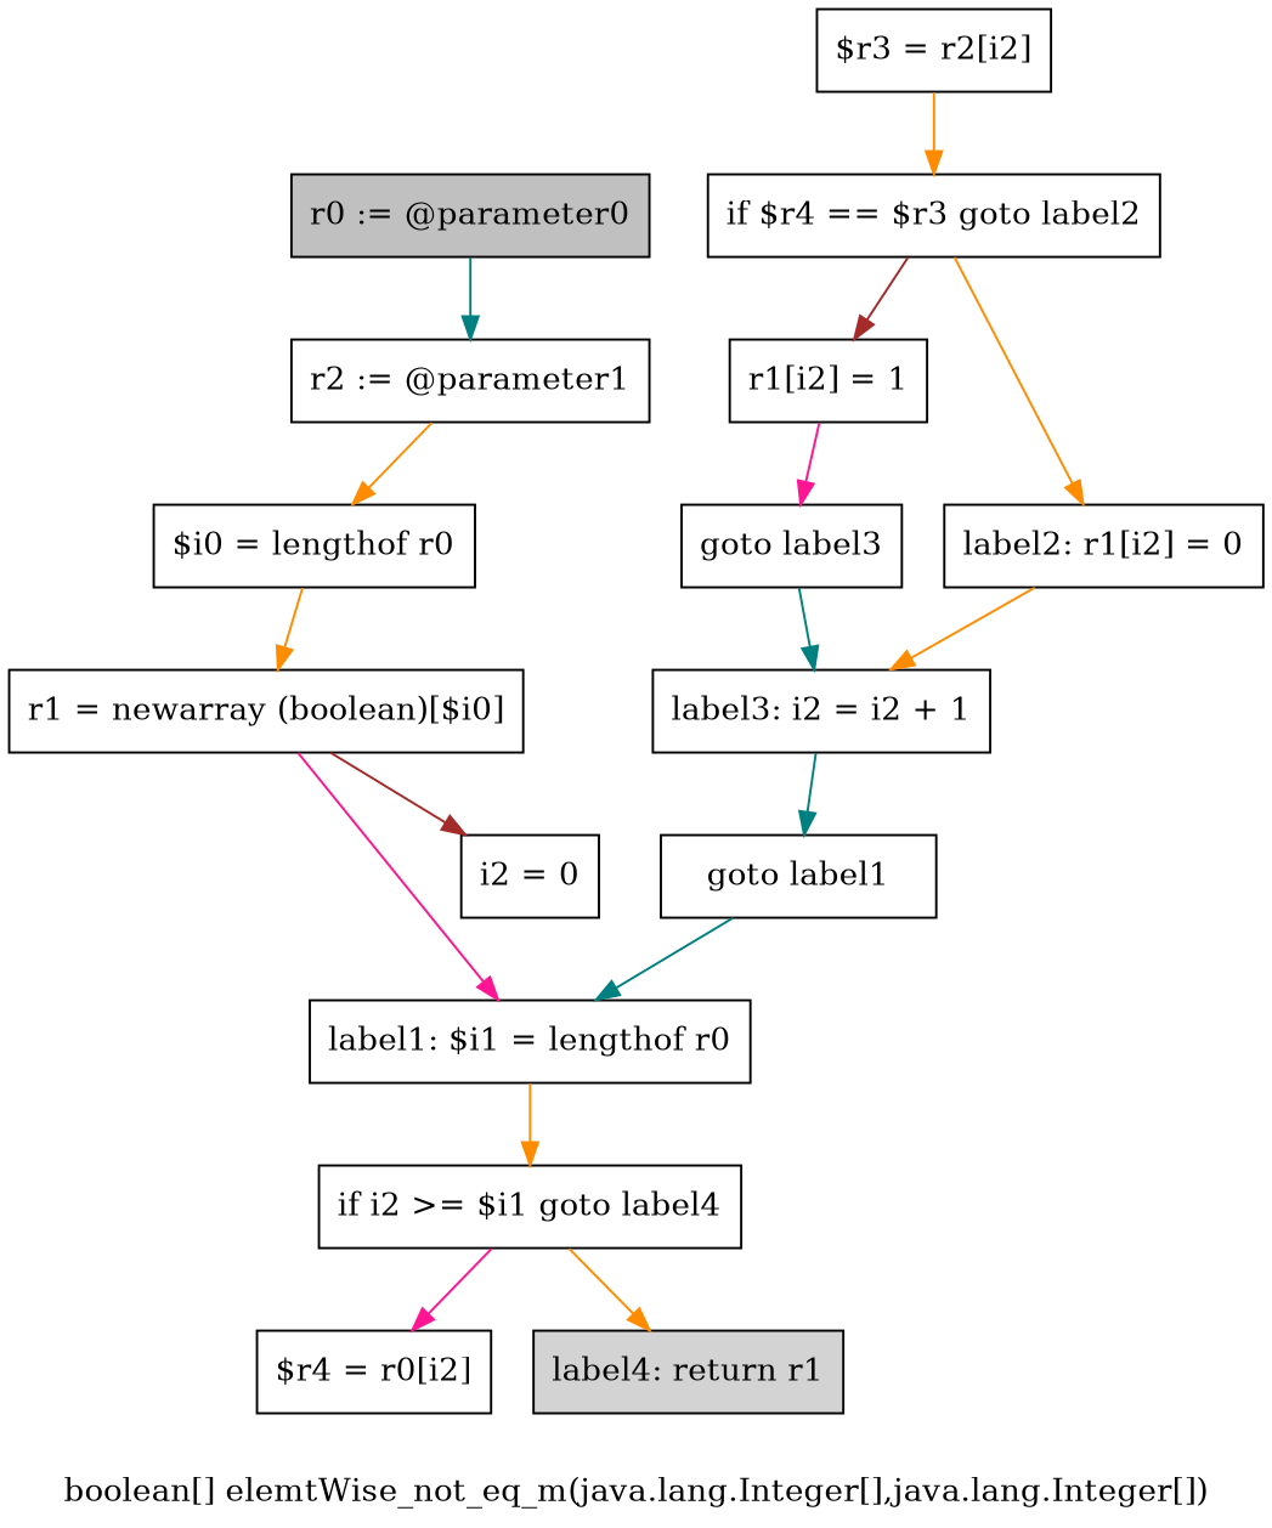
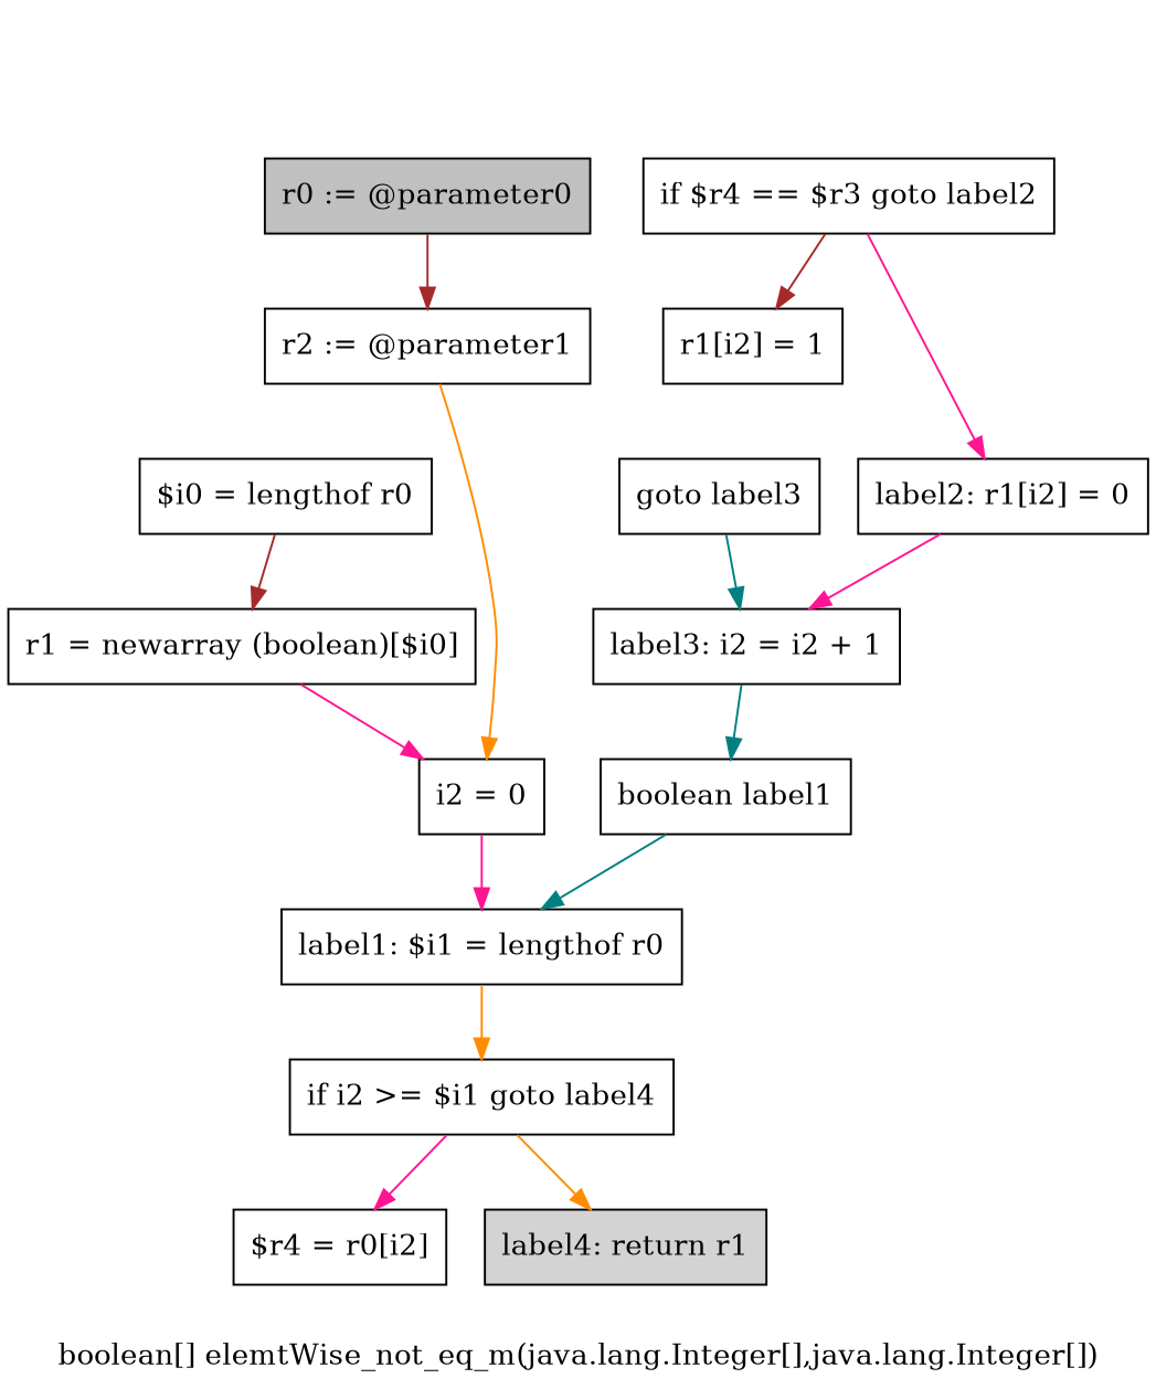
  digraph {
    label="boolean[] elemtWise_not_eq_m(java.lang.Integer[],java.lang.Integer[])"
    node [shape=box]
    edge [color=darkorange]
    n1 [fillcolor=gray label="r0 := @parameter0" style=filled]
    n2 [label="r2 := @parameter1"]
    n3 [label="$i0 = lengthof r0"]
    n4 [label="r1 = newarray (boolean)[$i0]"]
    n5 [label="i2 = 0"]
    n6 [label="label1: $i1 = lengthof r0"]
    n7 [label="if i2 >= $i1 goto label4"]
    n8 [label="$r4 = r0[i2]"]
    n9 [fillcolor=lightgray label="label4: return r1" style=filled]
-   n10 [label="$r3 = r2[i2]"]
    n11 [label="if $r4 == $r3 goto label2"]
    n12 [label="r1[i2] = 1"]
    n13 [label="label2: r1[i2] = 0"]
    n14 [label="goto label3"]
    n15 [label="label3: i2 = i2 + 1"]
-   n16 [label="goto label1"]
-   n1 -> n2 [color=teal]
-   n2 -> n3
-   n3 -> n4
-   n4 -> n5 [color=brown]
-   n4 -> n6 [color=deeppink]
+   n16 [label="boolean label1"]
+   n1 -> n2 [color=brown]
+   n2 -> n5
+   n3 -> n4 [color=brown]
+   n4 -> n5 [color=deeppink]
+   n5 -> n6 [color=deeppink]
    n6 -> n7
    n7 -> n8 [color=deeppink]
    n7 -> n9
-   n10 -> n11
    n11 -> n12 [color=brown]
-   n11 -> n13
-   n12 -> n14 [color=deeppink]
-   n13 -> n15
+   n11 -> n13 [color=deeppink]
+   n13 -> n15 [color=deeppink]
    n14 -> n15 [color=teal]
    n15 -> n16 [color=teal]
    n16 -> n6 [color=teal]
  }
